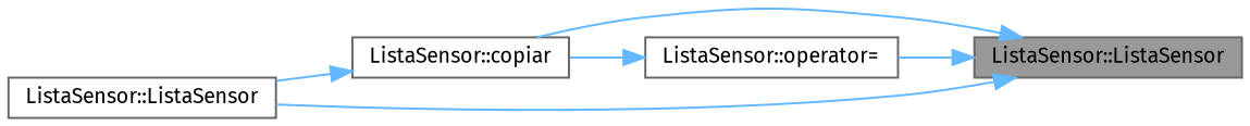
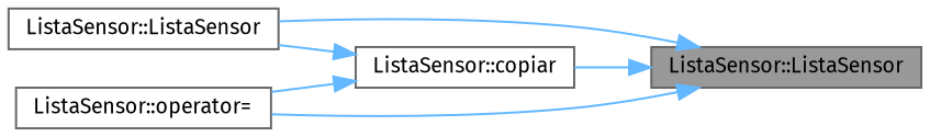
  digraph {
    rankdir=RL
    fontname="Fira Sans"
    node [color=grey40 fillcolor=white fontname="Fira Sans" fontsize=10 shape=box style=filled]
    edge [color=steelblue1 dir=back fontname="Fira Sans" fontsize=10 labelfontname=Helvetica labelfontsize=10 style=solid]
    n1 [color=gray40 fillcolor=grey60 fontcolor=black height=0.2 label="ListaSensor::ListaSensor" width=0.4]
    n2 [height=0.2 label="ListaSensor::copiar" width=0.4]
    n3 [height=0.2 label="ListaSensor::ListaSensor" width=0.4]
    n4 [height=0.2 label="ListaSensor::operator=" width=0.4]
    n1 -> n2
    n1 -> n3
    n1 -> n4
    n2 -> n3
-   n4 -> n2
+   n2 -> n4
  }
